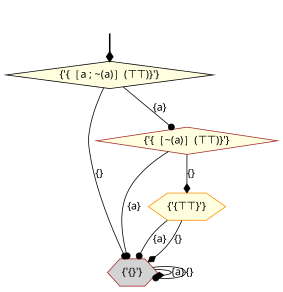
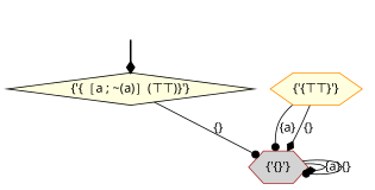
  digraph {
    fontname="Noto Sans"
    node [style=filled fontname="Noto Sans" shape=diamond fillcolor=lightyellow color=brown]
    edge [arrowhead=dot fontname="Noto Sans"]
    fake [style=invisible shape="" fillcolor="" color=""]
    "{'{［a ; ~(a)］(⊤⊤)}'}" [root=true color=black]
    "{'{}'}" [shape=hexagon fillcolor=lightgrey]
-   "{'{［~(a)］(⊤⊤)}'}"
    "{'{⊤⊤}'}" [shape=hexagon color=darkorange]
    fake -> "{'{［a ; ~(a)］(⊤⊤)}'}" [style=bold arrowhead=diamond]
    "{'{［a ; ~(a)］(⊤⊤)}'}" -> "{'{}'}" [label="{}"]
-   "{'{［a ; ~(a)］(⊤⊤)}'}" -> "{'{［~(a)］(⊤⊤)}'}" [label="{a}"]
    "{'{}'}" -> "{'{}'}" [label="{a}" arrowhead=diamond]
    "{'{}'}" -> "{'{}'}" [label="{}"]
-   "{'{［~(a)］(⊤⊤)}'}" -> "{'{}'}" [label="{a}"]
-   "{'{［~(a)］(⊤⊤)}'}" -> "{'{⊤⊤}'}" [label="{}" arrowhead=diamond]
    "{'{⊤⊤}'}" -> "{'{}'}" [label="{a}"]
    "{'{⊤⊤}'}" -> "{'{}'}" [label="{}" arrowhead=diamond]
  }
